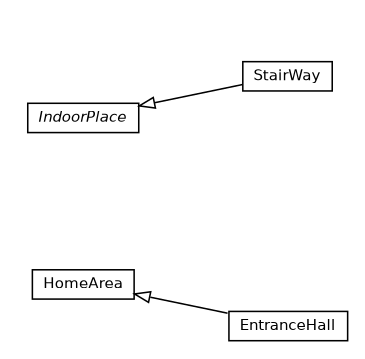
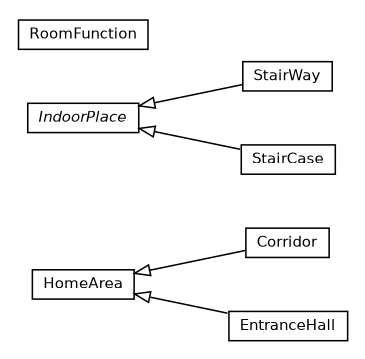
  digraph {
    nodesep=0.25
    rankdir=LR
    ranksep=0.5
    node [fontcolor=black fontname=Helvetica fontsize=10.0 shape=plaintext]
    edge [arrowtail=empty dir=back fontname=Helvetica fontsize=10 headport=p labelfontname=Helvetica labelfontsize=10 tailport=p]
+   n1 [label=<<table title="org.universAAL.ontology.location.indoor.Corridor" border="0" cellborder="1" cellspacing="0" cellpadding="2" port="p" href="./Corridor.html"> 		<tr><td><table border="0" cellspacing="0" cellpadding="1"> <tr><td align="center" balign="center"> Corridor </td></tr> 		</table></td></tr> 		</table>>]
    n2 [label=<<table title="org.universAAL.ontology.location.indoor.StairWay" border="0" cellborder="1" cellspacing="0" cellpadding="2" port="p" href="./StairWay.html"> 		<tr><td><table border="0" cellspacing="0" cellpadding="1"> <tr><td align="center" balign="center"> StairWay </td></tr> 		</table></td></tr> 		</table>>]
    n3 [label=<<table title="org.universAAL.ontology.location.indoor.EntranceHall" border="0" cellborder="1" cellspacing="0" cellpadding="2" port="p" href="./EntranceHall.html"> 		<tr><td><table border="0" cellspacing="0" cellpadding="1"> <tr><td align="center" balign="center"> EntranceHall </td></tr> 		</table></td></tr> 		</table>>]
+   n4 [label=<<table title="org.universAAL.ontology.location.indoor.StairCase" border="0" cellborder="1" cellspacing="0" cellpadding="2" port="p" href="./StairCase.html"> 		<tr><td><table border="0" cellspacing="0" cellpadding="1"> <tr><td align="center" balign="center"> StairCase </td></tr> 		</table></td></tr> 		</table>>]
+   n5 [label=<<table title="org.universAAL.ontology.location.indoor.RoomFunction" border="0" cellborder="1" cellspacing="0" cellpadding="2" port="p" href="./RoomFunction.html"> 		<tr><td><table border="0" cellspacing="0" cellpadding="1"> <tr><td align="center" balign="center"> RoomFunction </td></tr> 		</table></td></tr> 		</table>>]
    n6 [label=<<table title="org.universAAL.ontology.location.indoor.IndoorPlace" border="0" cellborder="1" cellspacing="0" cellpadding="2" port="p" href="./IndoorPlace.html"> 		<tr><td><table border="0" cellspacing="0" cellpadding="1"> <tr><td align="center" balign="center"><font face="Helvetica-Oblique"> IndoorPlace </font></td></tr> 		</table></td></tr> 		</table>>]
    n7 [label=<<table title="org.universAAL.ontology.location.indoor.HomeArea" border="0" cellborder="1" cellspacing="0" cellpadding="2" port="p" href="./HomeArea.html"> 		<tr><td><table border="0" cellspacing="0" cellpadding="1"> <tr><td align="center" balign="center"> HomeArea </td></tr> 		</table></td></tr> 		</table>>]
    n6 -> n2
+   n6 -> n4
+   n7 -> n1
    n7 -> n3
  }
